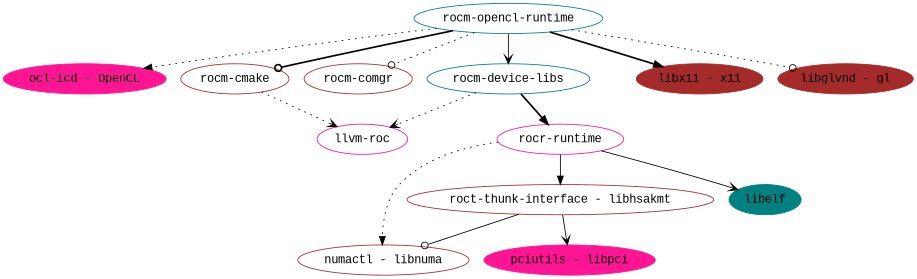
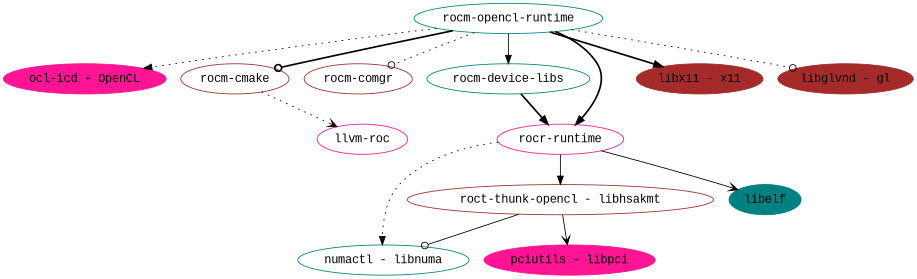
  digraph {
    fontname="Liberation Mono"
    node [color=brown fontname="Liberation Mono"]
    edge [arrowhead=normal fontname="Liberation Mono" style=dotted]
    "ocl-icd - OpenCL" [color=deeppink style=filled]
    "rocm-opencl-runtime" [color=teal]
    "rocm-cmake"
    "rocm-comgr"
    "rocm-device-libs" [color=teal]
    "rocr-runtime" [color=deeppink]
    "libx11 - x11" [style=filled]
    "libglvnd - gl" [style=filled]
    "llvm-roc" [color=deeppink]
-   "numactl - libnuma"
-   "roct-thunk-interface - libhsakmt"
+   "numactl - libnuma" [color=teal]
+   "roct-thunk-interface - libhsakmt" [label="roct-thunk-opencl - libhsakmt"]
    libelf [color=teal style=filled]
    "pciutils - libpci" [color=deeppink style=filled]
    "rocm-opencl-runtime" -> "ocl-icd - OpenCL"
    "rocm-opencl-runtime" -> "rocm-cmake" [arrowhead=odot style=bold]
    "rocm-opencl-runtime" -> "rocm-comgr" [arrowhead=odot]
-   "rocm-opencl-runtime" -> "rocm-device-libs" [arrowhead=vee style=solid]
+   "rocm-opencl-runtime" -> "rocm-device-libs" [style=solid]
+   "rocm-opencl-runtime" -> "rocr-runtime" [style=bold]
    "rocm-opencl-runtime" -> "libx11 - x11" [style=bold]
    "rocm-opencl-runtime" -> "libglvnd - gl" [arrowhead=odot]
    "rocm-cmake" -> "llvm-roc" [arrowhead=vee]
    "rocm-device-libs" -> "rocr-runtime" [style=bold]
-   "rocm-device-libs" -> "llvm-roc" [arrowhead=vee]
    "rocr-runtime" -> "numactl - libnuma"
    "rocr-runtime" -> "roct-thunk-interface - libhsakmt" [style=solid]
    "rocr-runtime" -> libelf [arrowhead=vee style=solid]
    "roct-thunk-interface - libhsakmt" -> "numactl - libnuma" [arrowhead=odot style=solid]
    "roct-thunk-interface - libhsakmt" -> "pciutils - libpci" [arrowhead=vee style=solid]
  }
